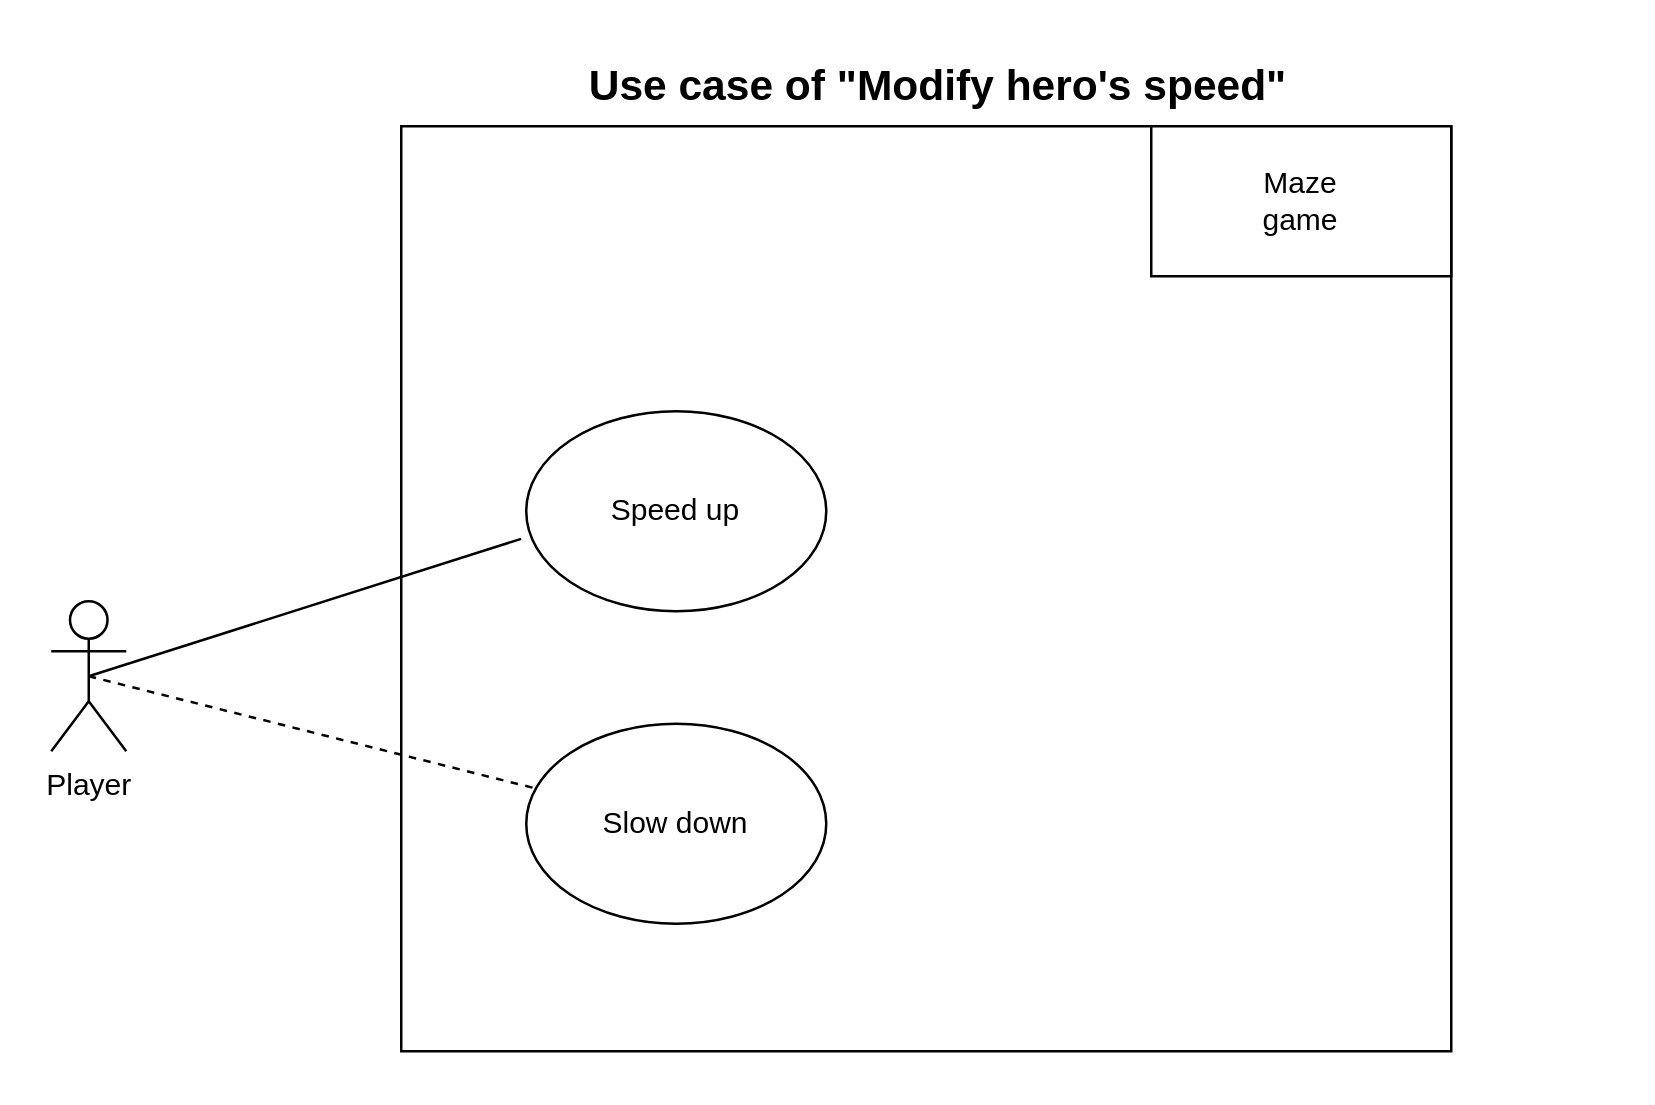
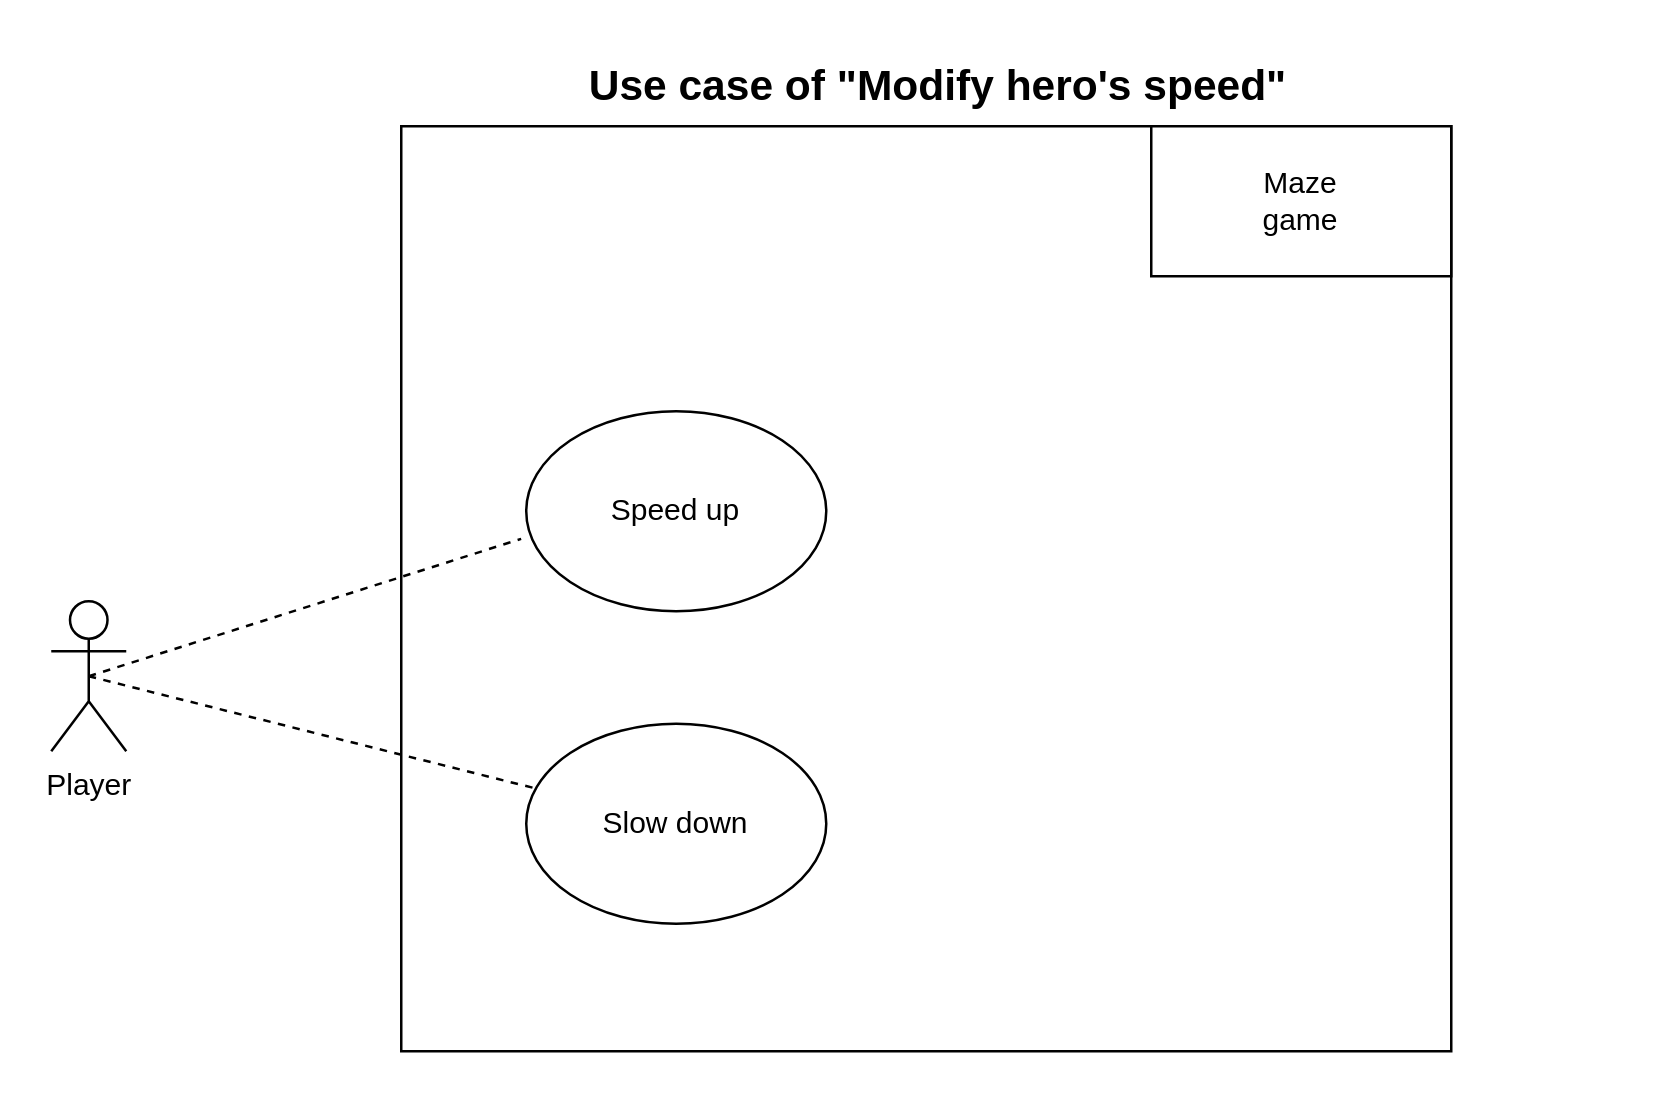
  <mxCell id="0" />
  <mxCell id="1" parent="0" />
  <mxCell id="2" value="" style="rounded=0;whiteSpace=wrap;html=1;" parent="1" vertex="1"><mxGeometry x="160" y="50" width="420" height="370" as="geometry" /></mxCell>
  <mxCell id="3" value="Player" style="shape=umlActor;verticalLabelPosition=bottom;verticalAlign=top;html=1;outlineConnect=0;" parent="1" vertex="1"><mxGeometry x="20" y="240" width="30" height="60" as="geometry" /></mxCell>
  <mxCell id="4" value="" style="rounded=0;whiteSpace=wrap;html=1;" parent="1" vertex="1"><mxGeometry x="460" y="50" width="120" height="60" as="geometry" /></mxCell>
  <mxCell id="5" value="Maze game" style="text;html=1;strokeColor=none;fillColor=none;align=center;verticalAlign=middle;whiteSpace=wrap;rounded=0;" parent="1" vertex="1"><mxGeometry x="490" y="65" width="60" height="30" as="geometry" /></mxCell>
  <mxCell id="6" value="Speed up" style="ellipse;whiteSpace=wrap;html=1;" parent="1" vertex="1"><mxGeometry x="210" y="164" width="120" height="80" as="geometry" /></mxCell>
  <mxCell id="7" value="Use case of &quot;Modify hero's speed&quot;" style="text;html=1;strokeColor=none;fillColor=none;align=center;verticalAlign=middle;whiteSpace=wrap;rounded=0;fontStyle=1;fontSize=17;" parent="1" vertex="1"><mxGeometry x="110" y="20" width="530" height="30" as="geometry" /></mxCell>
- <mxCell id="8" value="" style="endArrow=none;html=1;rounded=0;fontSize=17;entryX=-0.017;entryY=0.638;entryDx=0;entryDy=0;entryPerimeter=0;exitX=0.5;exitY=0.5;exitDx=0;exitDy=0;exitPerimeter=0;" parent="1" source="3" target="6" edge="1"><mxGeometry width="50" height="50" relative="1" as="geometry"><mxPoint x="0" y="410" as="sourcePoint" /><mxPoint x="50" y="350" as="targetPoint" /></mxGeometry></mxCell>
+ <mxCell id="8" value="" style="endArrow=none;html=1;rounded=0;fontSize=17;entryX=-0.017;entryY=0.638;entryDx=0;entryDy=0;entryPerimeter=0;exitX=0.5;exitY=0.5;exitDx=0;exitDy=0;exitPerimeter=0;dashed=1;" parent="1" source="3" target="6" edge="1"><mxGeometry width="50" height="50" relative="1" as="geometry"><mxPoint x="0" y="410" as="sourcePoint" /><mxPoint x="50" y="350" as="targetPoint" /></mxGeometry></mxCell>
  <mxCell id="9" value="Slow down" style="ellipse;whiteSpace=wrap;html=1;fontSize=12;" parent="1" vertex="1"><mxGeometry x="210" y="289" width="120" height="80" as="geometry" /></mxCell>
  <mxCell id="10" value="" style="endArrow=none;html=1;rounded=0;fontSize=17;exitX=0.5;exitY=0.5;exitDx=0;exitDy=0;exitPerimeter=0;dashed=1;" parent="1" source="3" target="9" edge="1"><mxGeometry width="50" height="50" relative="1" as="geometry"><mxPoint x="10" y="420" as="sourcePoint" /><mxPoint x="218" y="311" as="targetPoint" /></mxGeometry></mxCell>
